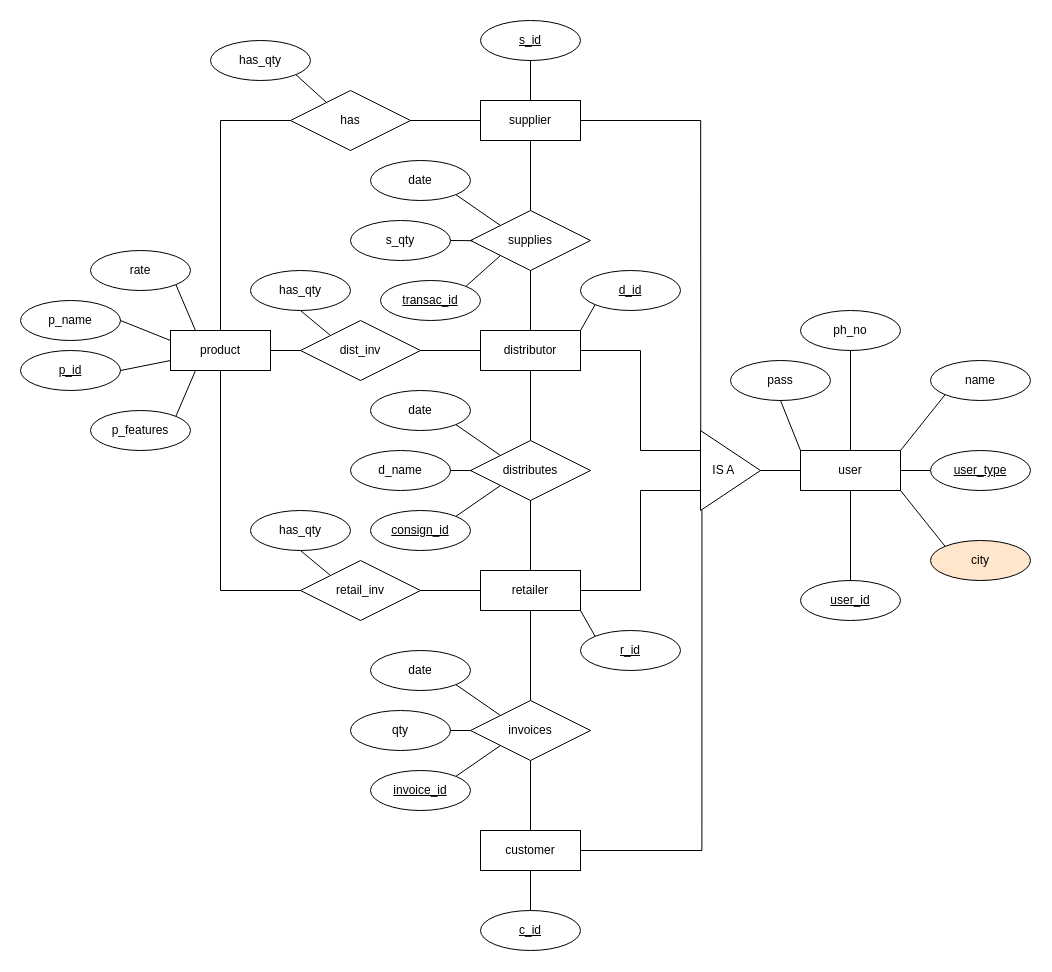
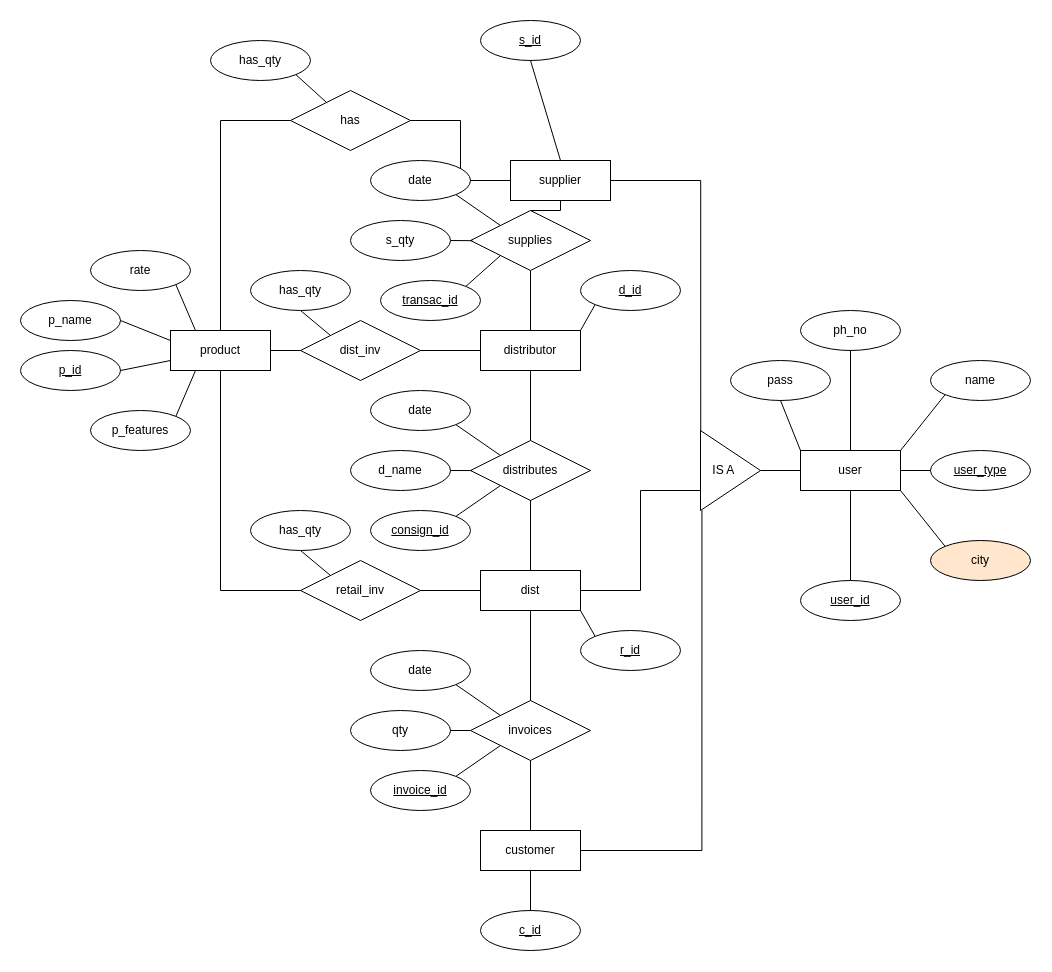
  <mxCell id="0" />
  <mxCell id="1" parent="0" />
  <mxCell id="2" value="product" style="whiteSpace=wrap;html=1;align=center;" vertex="1" parent="1"><mxGeometry x="170" y="330" width="100" height="40" as="geometry" /></mxCell>
- <mxCell id="3" value="supplier" style="whiteSpace=wrap;html=1;align=center;" vertex="1" parent="1"><mxGeometry x="480" y="100" width="100" height="40" as="geometry" /></mxCell>
+ <mxCell id="3" value="supplier" style="whiteSpace=wrap;html=1;align=center;" vertex="1" parent="1"><mxGeometry x="510" y="160" width="100" height="40" as="geometry" /></mxCell>
  <mxCell id="4" value="distributor" style="whiteSpace=wrap;html=1;align=center;" vertex="1" parent="1"><mxGeometry x="480" y="330" width="100" height="40" as="geometry" /></mxCell>
- <mxCell id="5" value="retailer" style="whiteSpace=wrap;html=1;align=center;" vertex="1" parent="1"><mxGeometry x="480" y="570" width="100" height="40" as="geometry" /></mxCell>
+ <mxCell id="5" value="dist" style="whiteSpace=wrap;html=1;align=center;" vertex="1" parent="1"><mxGeometry x="480" y="570" width="100" height="40" as="geometry" /></mxCell>
  <mxCell id="6" value="customer" style="whiteSpace=wrap;html=1;align=center;" vertex="1" parent="1"><mxGeometry x="480" y="830" width="100" height="40" as="geometry" /></mxCell>
  <mxCell id="7" value="has" style="shape=rhombus;perimeter=rhombusPerimeter;whiteSpace=wrap;html=1;align=center;" vertex="1" parent="1"><mxGeometry x="290" y="90" width="120" height="60" as="geometry" /></mxCell>
  <mxCell id="8" value="retail_inv" style="shape=rhombus;perimeter=rhombusPerimeter;whiteSpace=wrap;html=1;align=center;" vertex="1" parent="1"><mxGeometry x="300" y="560" width="120" height="60" as="geometry" /></mxCell>
  <mxCell id="9" value="dist_inv" style="shape=rhombus;perimeter=rhombusPerimeter;whiteSpace=wrap;html=1;align=center;" vertex="1" parent="1"><mxGeometry x="300" y="320" width="120" height="60" as="geometry" /></mxCell>
  <mxCell id="10" value="invoices" style="shape=rhombus;perimeter=rhombusPerimeter;whiteSpace=wrap;html=1;align=center;" vertex="1" parent="1"><mxGeometry x="470" y="700" width="120" height="60" as="geometry" /></mxCell>
  <mxCell id="11" value="distributes" style="shape=rhombus;perimeter=rhombusPerimeter;whiteSpace=wrap;html=1;align=center;" vertex="1" parent="1"><mxGeometry x="470" y="440" width="120" height="60" as="geometry" /></mxCell>
  <mxCell id="12" value="supplies" style="shape=rhombus;perimeter=rhombusPerimeter;whiteSpace=wrap;html=1;align=center;" vertex="1" parent="1"><mxGeometry x="470" y="210" width="120" height="60" as="geometry" /></mxCell>
  <mxCell id="13" value="" style="endArrow=none;html=1;rounded=0;exitX=0.5;exitY=1;exitDx=0;exitDy=0;entryX=0;entryY=0.5;entryDx=0;entryDy=0;edgeStyle=orthogonalEdgeStyle;" edge="1" parent="1" source="2" target="8"><mxGeometry relative="1" as="geometry"><mxPoint x="450" y="500" as="sourcePoint" /><mxPoint x="610" y="500" as="targetPoint" /></mxGeometry></mxCell>
  <mxCell id="14" value="" style="endArrow=none;html=1;rounded=0;exitX=0;exitY=0.5;exitDx=0;exitDy=0;entryX=0.5;entryY=0;entryDx=0;entryDy=0;edgeStyle=orthogonalEdgeStyle;" edge="1" parent="1" source="7" target="2"><mxGeometry relative="1" as="geometry"><mxPoint x="230" y="380" as="sourcePoint" /><mxPoint x="340" y="600" as="targetPoint" /></mxGeometry></mxCell>
  <mxCell id="15" value="" style="endArrow=none;html=1;rounded=0;exitX=1;exitY=0.5;exitDx=0;exitDy=0;entryX=0;entryY=0.5;entryDx=0;entryDy=0;edgeStyle=orthogonalEdgeStyle;" edge="1" parent="1" source="2" target="9"><mxGeometry relative="1" as="geometry"><mxPoint x="240" y="390" as="sourcePoint" /><mxPoint x="350" y="610" as="targetPoint" /></mxGeometry></mxCell>
  <mxCell id="16" value="" style="endArrow=none;html=1;rounded=0;exitX=1;exitY=0.5;exitDx=0;exitDy=0;entryX=0;entryY=0.5;entryDx=0;entryDy=0;edgeStyle=orthogonalEdgeStyle;" edge="1" parent="1" source="9" target="4"><mxGeometry relative="1" as="geometry"><mxPoint x="220" y="400" as="sourcePoint" /><mxPoint x="330" y="620" as="targetPoint" /></mxGeometry></mxCell>
  <mxCell id="17" value="" style="endArrow=none;html=1;rounded=0;exitX=0.5;exitY=1;exitDx=0;exitDy=0;entryX=0.5;entryY=0;entryDx=0;entryDy=0;edgeStyle=orthogonalEdgeStyle;" edge="1" parent="1" source="3" target="12"><mxGeometry relative="1" as="geometry"><mxPoint x="230" y="410" as="sourcePoint" /><mxPoint x="340" y="630" as="targetPoint" /></mxGeometry></mxCell>
  <mxCell id="18" value="" style="endArrow=none;html=1;rounded=0;exitX=1;exitY=0.5;exitDx=0;exitDy=0;entryX=0;entryY=0.5;entryDx=0;entryDy=0;edgeStyle=orthogonalEdgeStyle;" edge="1" parent="1" source="7" target="3"><mxGeometry relative="1" as="geometry"><mxPoint x="240" y="420" as="sourcePoint" /><mxPoint x="350" y="640" as="targetPoint" /></mxGeometry></mxCell>
  <mxCell id="19" value="" style="endArrow=none;html=1;rounded=0;exitX=0.5;exitY=1;exitDx=0;exitDy=0;edgeStyle=orthogonalEdgeStyle;entryX=0.5;entryY=0;entryDx=0;entryDy=0;" edge="1" parent="1" source="12" target="4"><mxGeometry relative="1" as="geometry"><mxPoint x="250" y="430" as="sourcePoint" /><mxPoint x="450" y="650" as="targetPoint" /></mxGeometry></mxCell>
  <mxCell id="20" value="" style="endArrow=none;html=1;rounded=0;exitX=0.5;exitY=1;exitDx=0;exitDy=0;entryX=0.5;entryY=0;entryDx=0;entryDy=0;edgeStyle=orthogonalEdgeStyle;" edge="1" parent="1" source="4" target="11"><mxGeometry relative="1" as="geometry"><mxPoint x="260" y="440" as="sourcePoint" /><mxPoint x="370" y="660" as="targetPoint" /></mxGeometry></mxCell>
  <mxCell id="21" value="" style="endArrow=none;html=1;rounded=0;exitX=0.5;exitY=1;exitDx=0;exitDy=0;entryX=0.5;entryY=0;entryDx=0;entryDy=0;edgeStyle=orthogonalEdgeStyle;" edge="1" parent="1" source="11" target="5"><mxGeometry relative="1" as="geometry"><mxPoint x="270" y="450" as="sourcePoint" /><mxPoint x="380" y="670" as="targetPoint" /></mxGeometry></mxCell>
  <mxCell id="22" value="" style="endArrow=none;html=1;rounded=0;exitX=1;exitY=0.5;exitDx=0;exitDy=0;entryX=0;entryY=0.5;entryDx=0;entryDy=0;edgeStyle=orthogonalEdgeStyle;" edge="1" parent="1" source="8" target="5"><mxGeometry relative="1" as="geometry"><mxPoint x="280" y="460" as="sourcePoint" /><mxPoint x="390" y="680" as="targetPoint" /></mxGeometry></mxCell>
  <mxCell id="23" value="" style="endArrow=none;html=1;rounded=0;exitX=0.5;exitY=1;exitDx=0;exitDy=0;entryX=0.5;entryY=0;entryDx=0;entryDy=0;edgeStyle=orthogonalEdgeStyle;" edge="1" parent="1" source="5" target="10"><mxGeometry relative="1" as="geometry"><mxPoint x="540" y="510" as="sourcePoint" /><mxPoint x="540" y="580" as="targetPoint" /></mxGeometry></mxCell>
  <mxCell id="24" value="" style="endArrow=none;html=1;rounded=0;exitX=0.5;exitY=1;exitDx=0;exitDy=0;entryX=0.5;entryY=0;entryDx=0;entryDy=0;edgeStyle=orthogonalEdgeStyle;" edge="1" parent="1" source="10" target="6"><mxGeometry relative="1" as="geometry"><mxPoint x="550" y="520" as="sourcePoint" /><mxPoint x="550" y="590" as="targetPoint" /></mxGeometry></mxCell>
  <mxCell id="25" value="user" style="whiteSpace=wrap;html=1;align=center;" vertex="1" parent="1"><mxGeometry x="800" y="450" width="100" height="40" as="geometry" /></mxCell>
  <mxCell id="26" value="IS A&amp;nbsp; &amp;nbsp;&amp;nbsp;" style="triangle;whiteSpace=wrap;html=1;" vertex="1" parent="1"><mxGeometry x="700" y="430" width="60" height="80" as="geometry" /></mxCell>
  <mxCell id="27" value="" style="endArrow=none;html=1;rounded=0;entryX=0;entryY=0.5;entryDx=0;entryDy=0;exitX=1;exitY=0.5;exitDx=0;exitDy=0;" edge="1" parent="1" source="26" target="25"><mxGeometry relative="1" as="geometry"><mxPoint x="780" y="470" as="sourcePoint" /><mxPoint x="550" y="400" as="targetPoint" /></mxGeometry></mxCell>
  <mxCell id="28" value="" style="endArrow=none;html=1;rounded=0;exitX=0.004;exitY=0.007;exitDx=0;exitDy=0;entryX=1;entryY=0.5;entryDx=0;entryDy=0;edgeStyle=orthogonalEdgeStyle;elbow=vertical;exitPerimeter=0;" edge="1" parent="1" source="26" target="3"><mxGeometry relative="1" as="geometry"><mxPoint x="760" y="480" as="sourcePoint" /><mxPoint x="810" y="480" as="targetPoint" /></mxGeometry></mxCell>
- <mxCell id="29" value="" style="endArrow=none;html=1;rounded=0;exitX=0;exitY=0.25;exitDx=0;exitDy=0;entryX=1;entryY=0.5;entryDx=0;entryDy=0;edgeStyle=orthogonalEdgeStyle;elbow=vertical;" edge="1" parent="1" source="26" target="4"><mxGeometry relative="1" as="geometry"><mxPoint x="760.24" y="440.56" as="sourcePoint" /><mxPoint x="590" y="130" as="targetPoint" /></mxGeometry></mxCell>
  <mxCell id="30" value="" style="endArrow=none;html=1;rounded=0;exitX=0;exitY=0.75;exitDx=0;exitDy=0;entryX=1;entryY=0.5;entryDx=0;entryDy=0;edgeStyle=orthogonalEdgeStyle;elbow=vertical;" edge="1" parent="1" source="26" target="5"><mxGeometry relative="1" as="geometry"><mxPoint x="770.24" y="450.56" as="sourcePoint" /><mxPoint x="600" y="140" as="targetPoint" /></mxGeometry></mxCell>
  <mxCell id="31" value="" style="endArrow=none;html=1;rounded=0;exitX=0.024;exitY=0.996;exitDx=0;exitDy=0;entryX=1;entryY=0.5;entryDx=0;entryDy=0;edgeStyle=orthogonalEdgeStyle;elbow=vertical;exitPerimeter=0;" edge="1" parent="1" source="26" target="6"><mxGeometry relative="1" as="geometry"><mxPoint x="780.24" y="460.56" as="sourcePoint" /><mxPoint x="610" y="150" as="targetPoint" /></mxGeometry></mxCell>
  <mxCell id="32" value="pass" style="ellipse;whiteSpace=wrap;html=1;align=center;" vertex="1" parent="1"><mxGeometry x="730" y="360" width="100" height="40" as="geometry" /></mxCell>
  <mxCell id="33" value="user_id" style="ellipse;whiteSpace=wrap;html=1;align=center;fontStyle=4;" vertex="1" parent="1"><mxGeometry x="800" y="580" width="100" height="40" as="geometry" /></mxCell>
  <mxCell id="34" value="user_type" style="ellipse;whiteSpace=wrap;html=1;align=center;fontStyle=4;" vertex="1" parent="1"><mxGeometry x="930" y="450" width="100" height="40" as="geometry" /></mxCell>
  <mxCell id="35" value="" style="endArrow=none;html=1;rounded=0;elbow=vertical;exitX=0.5;exitY=1;exitDx=0;exitDy=0;entryX=0.5;entryY=0;entryDx=0;entryDy=0;" edge="1" parent="1" source="25" target="33"><mxGeometry relative="1" as="geometry"><mxPoint x="800" y="490" as="sourcePoint" /><mxPoint x="820" y="420" as="targetPoint" /></mxGeometry></mxCell>
  <mxCell id="36" value="" style="endArrow=none;html=1;rounded=0;elbow=vertical;exitX=1;exitY=0.5;exitDx=0;exitDy=0;entryX=0;entryY=0.5;entryDx=0;entryDy=0;" edge="1" parent="1" source="25" target="34"><mxGeometry relative="1" as="geometry"><mxPoint x="860" y="500" as="sourcePoint" /><mxPoint x="860" y="540" as="targetPoint" /></mxGeometry></mxCell>
  <mxCell id="37" value="" style="endArrow=none;html=1;rounded=0;elbow=vertical;exitX=0.5;exitY=1;exitDx=0;exitDy=0;entryX=0;entryY=0;entryDx=0;entryDy=0;" edge="1" parent="1" source="32" target="25"><mxGeometry relative="1" as="geometry"><mxPoint x="870" y="510" as="sourcePoint" /><mxPoint x="870" y="550" as="targetPoint" /></mxGeometry></mxCell>
  <mxCell id="38" value="name" style="ellipse;whiteSpace=wrap;html=1;align=center;" vertex="1" parent="1"><mxGeometry x="930" y="360" width="100" height="40" as="geometry" /></mxCell>
  <mxCell id="39" value="" style="endArrow=none;html=1;rounded=0;elbow=vertical;exitX=0;exitY=1;exitDx=0;exitDy=0;entryX=1;entryY=0;entryDx=0;entryDy=0;" edge="1" parent="1" source="38" target="25"><mxGeometry relative="1" as="geometry"><mxPoint x="980" y="480" as="sourcePoint" /><mxPoint x="960" y="420" as="targetPoint" /></mxGeometry></mxCell>
  <mxCell id="40" value="city" style="ellipse;whiteSpace=wrap;html=1;align=center;fillColor=#ffe6cc;" vertex="1" parent="1"><mxGeometry x="930" y="540" width="100" height="40" as="geometry" /></mxCell>
  <mxCell id="41" value="" style="endArrow=none;html=1;rounded=0;elbow=vertical;exitX=0;exitY=0;exitDx=0;exitDy=0;entryX=1;entryY=1;entryDx=0;entryDy=0;" edge="1" parent="1" source="40" target="25"><mxGeometry relative="1" as="geometry"><mxPoint x="1030" y="680" as="sourcePoint" /><mxPoint x="1010" y="620" as="targetPoint" /></mxGeometry></mxCell>
  <mxCell id="42" value="ph_no" style="ellipse;whiteSpace=wrap;html=1;align=center;" vertex="1" parent="1"><mxGeometry x="800" y="310" width="100" height="40" as="geometry" /></mxCell>
  <mxCell id="43" value="" style="endArrow=none;html=1;rounded=0;elbow=vertical;exitX=0.5;exitY=1;exitDx=0;exitDy=0;entryX=0.5;entryY=0;entryDx=0;entryDy=0;" edge="1" parent="1" source="42" target="25"><mxGeometry relative="1" as="geometry"><mxPoint x="950" y="370" as="sourcePoint" /><mxPoint x="930" y="310" as="targetPoint" /></mxGeometry></mxCell>
  <mxCell id="44" value="s_id" style="ellipse;whiteSpace=wrap;html=1;align=center;fontStyle=4;" vertex="1" parent="1"><mxGeometry x="480" y="20" width="100" height="40" as="geometry" /></mxCell>
  <mxCell id="45" value="" style="endArrow=none;html=1;rounded=0;elbow=vertical;exitX=0.5;exitY=0;exitDx=0;exitDy=0;entryX=0.5;entryY=1;entryDx=0;entryDy=0;" edge="1" parent="1" target="44" source="3"><mxGeometry relative="1" as="geometry"><mxPoint x="525" y="100" as="sourcePoint" /><mxPoint x="580" y="-100" as="targetPoint" /></mxGeometry></mxCell>
  <mxCell id="46" value="d_id" style="ellipse;whiteSpace=wrap;html=1;align=center;fontStyle=4;" vertex="1" parent="1"><mxGeometry x="580" y="270" width="100" height="40" as="geometry" /></mxCell>
  <mxCell id="47" value="" style="endArrow=none;html=1;rounded=0;elbow=vertical;exitX=1;exitY=0;exitDx=0;exitDy=0;entryX=0;entryY=1;entryDx=0;entryDy=0;" edge="1" parent="1" target="46" source="4"><mxGeometry relative="1" as="geometry"><mxPoint x="685" y="230" as="sourcePoint" /><mxPoint x="680" y="160" as="targetPoint" /></mxGeometry></mxCell>
  <mxCell id="48" value="r_id" style="ellipse;whiteSpace=wrap;html=1;align=center;fontStyle=4;" vertex="1" parent="1"><mxGeometry x="580" y="630" width="100" height="40" as="geometry" /></mxCell>
  <mxCell id="49" value="" style="endArrow=none;html=1;rounded=0;elbow=vertical;exitX=1;exitY=1;exitDx=0;exitDy=0;entryX=0;entryY=0;entryDx=0;entryDy=0;" edge="1" parent="1" target="48" source="5"><mxGeometry relative="1" as="geometry"><mxPoint x="590" y="690" as="sourcePoint" /><mxPoint x="690" y="520" as="targetPoint" /></mxGeometry></mxCell>
  <mxCell id="50" value="c_id" style="ellipse;whiteSpace=wrap;html=1;align=center;fontStyle=4;" vertex="1" parent="1"><mxGeometry x="480" y="910" width="100" height="40" as="geometry" /></mxCell>
  <mxCell id="51" value="" style="endArrow=none;html=1;rounded=0;elbow=vertical;exitX=0.5;exitY=1;exitDx=0;exitDy=0;entryX=0.5;entryY=0;entryDx=0;entryDy=0;" edge="1" parent="1" target="50" source="6"><mxGeometry relative="1" as="geometry"><mxPoint x="340" y="880" as="sourcePoint" /><mxPoint x="440" y="710" as="targetPoint" /></mxGeometry></mxCell>
  <mxCell id="52" value="invoice_id" style="ellipse;whiteSpace=wrap;html=1;align=center;fontStyle=4;" vertex="1" parent="1"><mxGeometry x="370" y="770" width="100" height="40" as="geometry" /></mxCell>
  <mxCell id="53" value="" style="endArrow=none;html=1;rounded=0;elbow=vertical;exitX=0;exitY=1;exitDx=0;exitDy=0;entryX=1;entryY=0;entryDx=0;entryDy=0;" edge="1" parent="1" target="52" source="10"><mxGeometry relative="1" as="geometry"><mxPoint x="390" y="680" as="sourcePoint" /><mxPoint x="490" y="510" as="targetPoint" /></mxGeometry></mxCell>
  <mxCell id="54" value="consign_id" style="ellipse;whiteSpace=wrap;html=1;align=center;fontStyle=4;" vertex="1" parent="1"><mxGeometry x="370" y="510" width="100" height="40" as="geometry" /></mxCell>
  <mxCell id="55" value="" style="endArrow=none;html=1;rounded=0;elbow=vertical;entryX=1;entryY=0;entryDx=0;entryDy=0;exitX=0;exitY=1;exitDx=0;exitDy=0;" edge="1" parent="1" target="54" source="11"><mxGeometry relative="1" as="geometry"><mxPoint x="500" y="485" as="sourcePoint" /><mxPoint x="490" y="250" as="targetPoint" /></mxGeometry></mxCell>
  <mxCell id="56" value="transac_id" style="ellipse;whiteSpace=wrap;html=1;align=center;fontStyle=4;" vertex="1" parent="1"><mxGeometry x="380" y="280" width="100" height="40" as="geometry" /></mxCell>
  <mxCell id="57" value="" style="endArrow=none;html=1;rounded=0;elbow=vertical;exitX=0;exitY=1;exitDx=0;exitDy=0;entryX=1;entryY=0;entryDx=0;entryDy=0;" edge="1" parent="1" target="56" source="12"><mxGeometry relative="1" as="geometry"><mxPoint x="500" y="255" as="sourcePoint" /><mxPoint x="490" y="20" as="targetPoint" /></mxGeometry></mxCell>
  <mxCell id="58" value="date" style="ellipse;whiteSpace=wrap;html=1;align=center;" vertex="1" parent="1"><mxGeometry x="370" y="390" width="100" height="40" as="geometry" /></mxCell>
  <mxCell id="59" value="" style="endArrow=none;html=1;rounded=0;elbow=vertical;exitX=1;exitY=1;exitDx=0;exitDy=0;entryX=0;entryY=0;entryDx=0;entryDy=0;" edge="1" parent="1" source="58" target="11"><mxGeometry relative="1" as="geometry"><mxPoint x="520" y="525" as="sourcePoint" /><mxPoint x="500" y="450" as="targetPoint" /></mxGeometry></mxCell>
  <mxCell id="60" value="date" style="ellipse;whiteSpace=wrap;html=1;align=center;" vertex="1" parent="1"><mxGeometry x="370" y="160" width="100" height="40" as="geometry" /></mxCell>
  <mxCell id="61" value="" style="endArrow=none;html=1;rounded=0;elbow=vertical;exitX=1;exitY=1;exitDx=0;exitDy=0;entryX=0;entryY=0;entryDx=0;entryDy=0;" edge="1" parent="1" source="60" target="12"><mxGeometry relative="1" as="geometry"><mxPoint x="520" y="295" as="sourcePoint" /><mxPoint x="500" y="225" as="targetPoint" /></mxGeometry></mxCell>
  <mxCell id="62" value="date" style="ellipse;whiteSpace=wrap;html=1;align=center;" vertex="1" parent="1"><mxGeometry x="370" y="650" width="100" height="40" as="geometry" /></mxCell>
  <mxCell id="63" value="" style="endArrow=none;html=1;rounded=0;elbow=vertical;exitX=1;exitY=1;exitDx=0;exitDy=0;entryX=0;entryY=0;entryDx=0;entryDy=0;" edge="1" parent="1" source="62" target="10"><mxGeometry relative="1" as="geometry"><mxPoint x="520" y="785" as="sourcePoint" /><mxPoint x="500" y="715" as="targetPoint" /></mxGeometry></mxCell>
  <mxCell id="64" value="p_id" style="ellipse;whiteSpace=wrap;html=1;align=center;fontStyle=4;" vertex="1" parent="1"><mxGeometry x="20" y="350" width="100" height="40" as="geometry" /></mxCell>
  <mxCell id="65" value="" style="endArrow=none;html=1;rounded=0;elbow=vertical;entryX=1;entryY=0.5;entryDx=0;entryDy=0;exitX=0;exitY=0.75;exitDx=0;exitDy=0;" edge="1" parent="1" target="64" source="2"><mxGeometry relative="1" as="geometry"><mxPoint x="170" y="365" as="sourcePoint" /><mxPoint x="160" y="130" as="targetPoint" /></mxGeometry></mxCell>
  <mxCell id="66" value="p_name" style="ellipse;whiteSpace=wrap;html=1;align=center;" vertex="1" parent="1"><mxGeometry x="20" y="300" width="100" height="40" as="geometry" /></mxCell>
  <mxCell id="67" value="" style="endArrow=none;html=1;rounded=0;elbow=vertical;entryX=0;entryY=0.25;entryDx=0;entryDy=0;exitX=1;exitY=0.5;exitDx=0;exitDy=0;" edge="1" parent="1" source="66" target="2"><mxGeometry relative="1" as="geometry"><mxPoint x="140" y="310" as="sourcePoint" /><mxPoint x="170" y="335" as="targetPoint" /></mxGeometry></mxCell>
  <mxCell id="68" value="rate" style="ellipse;whiteSpace=wrap;html=1;align=center;" vertex="1" parent="1"><mxGeometry x="90" y="250" width="100" height="40" as="geometry" /></mxCell>
  <mxCell id="69" value="" style="endArrow=none;html=1;rounded=0;elbow=vertical;entryX=0.25;entryY=0;entryDx=0;entryDy=0;exitX=1;exitY=1;exitDx=0;exitDy=0;" edge="1" parent="1" source="68" target="2"><mxGeometry relative="1" as="geometry"><mxPoint x="180" y="240" as="sourcePoint" /><mxPoint x="210" y="270" as="targetPoint" /></mxGeometry></mxCell>
  <mxCell id="70" value="p_features" style="ellipse;whiteSpace=wrap;html=1;align=center;" vertex="1" parent="1"><mxGeometry x="90" y="410" width="100" height="40" as="geometry" /></mxCell>
  <mxCell id="71" value="" style="endArrow=none;html=1;rounded=0;elbow=vertical;entryX=0.25;entryY=1;entryDx=0;entryDy=0;exitX=1;exitY=0;exitDx=0;exitDy=0;" edge="1" parent="1" source="70" target="2"><mxGeometry relative="1" as="geometry"><mxPoint x="185" y="420" as="sourcePoint" /><mxPoint x="215" y="450" as="targetPoint" /></mxGeometry></mxCell>
  <mxCell id="72" value="has_qty" style="ellipse;whiteSpace=wrap;html=1;align=center;" vertex="1" parent="1"><mxGeometry x="210" y="40" width="100" height="40" as="geometry" /></mxCell>
  <mxCell id="73" value="" style="endArrow=none;html=1;rounded=0;elbow=vertical;exitX=1;exitY=1;exitDx=0;exitDy=0;entryX=0.305;entryY=0.208;entryDx=0;entryDy=0;entryPerimeter=0;" edge="1" parent="1" source="72" target="7"><mxGeometry relative="1" as="geometry"><mxPoint x="360" y="155" as="sourcePoint" /><mxPoint x="320" y="100" as="targetPoint" /></mxGeometry></mxCell>
  <mxCell id="74" value="has_qty" style="ellipse;whiteSpace=wrap;html=1;align=center;" vertex="1" parent="1"><mxGeometry x="250" y="270" width="100" height="40" as="geometry" /></mxCell>
  <mxCell id="75" value="" style="endArrow=none;html=1;rounded=0;elbow=vertical;exitX=0.5;exitY=1;exitDx=0;exitDy=0;entryX=0;entryY=0;entryDx=0;entryDy=0;" edge="1" parent="1" source="74" target="9"><mxGeometry relative="1" as="geometry"><mxPoint x="390" y="373.76" as="sourcePoint" /><mxPoint x="356.6" y="321.24" as="targetPoint" /></mxGeometry></mxCell>
  <mxCell id="76" value="has_qty" style="ellipse;whiteSpace=wrap;html=1;align=center;" vertex="1" parent="1"><mxGeometry x="250" y="510" width="100" height="40" as="geometry" /></mxCell>
  <mxCell id="77" value="" style="endArrow=none;html=1;rounded=0;elbow=vertical;exitX=0.5;exitY=1;exitDx=0;exitDy=0;entryX=0;entryY=0;entryDx=0;entryDy=0;" edge="1" parent="1" source="76" target="8"><mxGeometry relative="1" as="geometry"><mxPoint x="390" y="608.76" as="sourcePoint" /><mxPoint x="330" y="570" as="targetPoint" /></mxGeometry></mxCell>
  <mxCell id="78" value="qty" style="ellipse;whiteSpace=wrap;html=1;align=center;" vertex="1" parent="1"><mxGeometry x="350" y="710" width="100" height="40" as="geometry" /></mxCell>
  <mxCell id="79" value="" style="endArrow=none;html=1;rounded=0;elbow=vertical;exitX=1;exitY=0.5;exitDx=0;exitDy=0;entryX=0;entryY=0.5;entryDx=0;entryDy=0;" edge="1" parent="1" source="78" target="10"><mxGeometry relative="1" as="geometry"><mxPoint x="465.224" y="694.195" as="sourcePoint" /><mxPoint x="470" y="730" as="targetPoint" /></mxGeometry></mxCell>
  <mxCell id="80" value="d_name" style="ellipse;whiteSpace=wrap;html=1;align=center;" vertex="1" parent="1"><mxGeometry x="350" y="450" width="100" height="40" as="geometry" /></mxCell>
  <mxCell id="81" value="" style="endArrow=none;html=1;rounded=0;elbow=vertical;exitX=1;exitY=0.5;exitDx=0;exitDy=0;entryX=0.01;entryY=0.501;entryDx=0;entryDy=0;entryPerimeter=0;" edge="1" parent="1" source="80" target="11"><mxGeometry relative="1" as="geometry"><mxPoint x="465.224" y="434.195" as="sourcePoint" /><mxPoint x="470" y="470" as="targetPoint" /></mxGeometry></mxCell>
  <mxCell id="82" value="s_qty" style="ellipse;whiteSpace=wrap;html=1;align=center;" vertex="1" parent="1"><mxGeometry x="350" y="220" width="100" height="40" as="geometry" /></mxCell>
  <mxCell id="83" value="" style="endArrow=none;html=1;rounded=0;elbow=vertical;exitX=1;exitY=0.5;exitDx=0;exitDy=0;entryX=0.016;entryY=0.503;entryDx=0;entryDy=0;entryPerimeter=0;" edge="1" parent="1" source="82" target="12"><mxGeometry relative="1" as="geometry"><mxPoint x="465.224" y="204.195" as="sourcePoint" /><mxPoint x="470" y="240" as="targetPoint" /></mxGeometry></mxCell>
